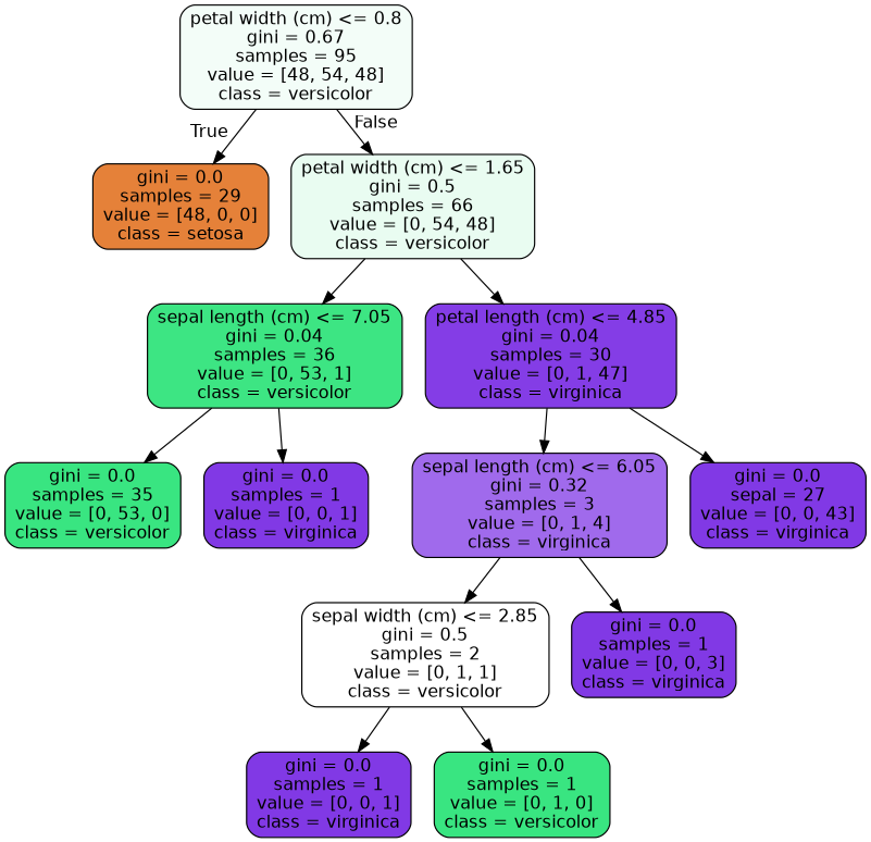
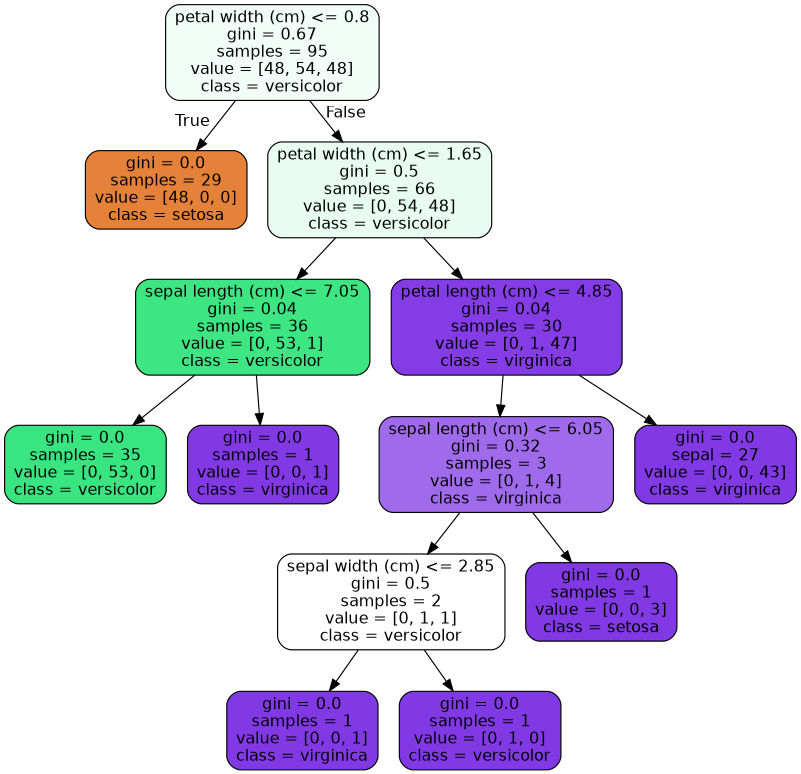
  digraph {
    node [color=black fillcolor="#8139e5" fontname=helvetica shape=box style="filled, rounded"]
    edge [fontname=helvetica]
    n1 [fillcolor="#f3fdf8" label="petal width (cm) <= 0.8\ngini = 0.67\nsamples = 95\nvalue = [48, 54, 48]\nclass = versicolor"]
    n2 [fillcolor="#e58139" label="gini = 0.0\nsamples = 29\nvalue = [48, 0, 0]\nclass = setosa"]
    n3 [fillcolor="#e9fcf1" label="petal width (cm) <= 1.65\ngini = 0.5\nsamples = 66\nvalue = [0, 54, 48]\nclass = versicolor"]
    n4 [fillcolor="#3de583" label="sepal length (cm) <= 7.05\ngini = 0.04\nsamples = 36\nvalue = [0, 53, 1]\nclass = versicolor"]
    n5 [fillcolor="#843de6" label="petal length (cm) <= 4.85\ngini = 0.04\nsamples = 30\nvalue = [0, 1, 47]\nclass = virginica"]
    n6 [fillcolor="#39e581" label="gini = 0.0\nsamples = 35\nvalue = [0, 53, 0]\nclass = versicolor"]
    n7 [label="gini = 0.0\nsamples = 1\nvalue = [0, 0, 1]\nclass = virginica"]
    n8 [fillcolor="#a06aec" label="sepal length (cm) <= 6.05\ngini = 0.32\nsamples = 3\nvalue = [0, 1, 4]\nclass = virginica"]
    n9 [label="gini = 0.0\nsepal = 27\nvalue = [0, 0, 43]\nclass = virginica"]
    n10 [fillcolor="#ffffff" label="sepal width (cm) <= 2.85\ngini = 0.5\nsamples = 2\nvalue = [0, 1, 1]\nclass = versicolor"]
-   n11 [label="gini = 0.0\nsamples = 1\nvalue = [0, 0, 3]\nclass = virginica"]
+   n11 [label="gini = 0.0\nsamples = 1\nvalue = [0, 0, 3]\nclass = setosa"]
    n12 [label="gini = 0.0\nsamples = 1\nvalue = [0, 0, 1]\nclass = virginica"]
-   n13 [fillcolor="#39e581" label="gini = 0.0\nsamples = 1\nvalue = [0, 1, 0]\nclass = versicolor"]
+   n13 [label="gini = 0.0\nsamples = 1\nvalue = [0, 1, 0]\nclass = versicolor"]
    n1 -> n2 [headlabel=True labelangle=45 labeldistance=2.5]
    n1 -> n3 [headlabel=False labelangle=-45 labeldistance=2.5]
    n3 -> n4
    n3 -> n5
    n4 -> n6
    n4 -> n7
    n5 -> n8
    n5 -> n9
    n8 -> n10
    n8 -> n11
    n10 -> n12
    n10 -> n13
  }
